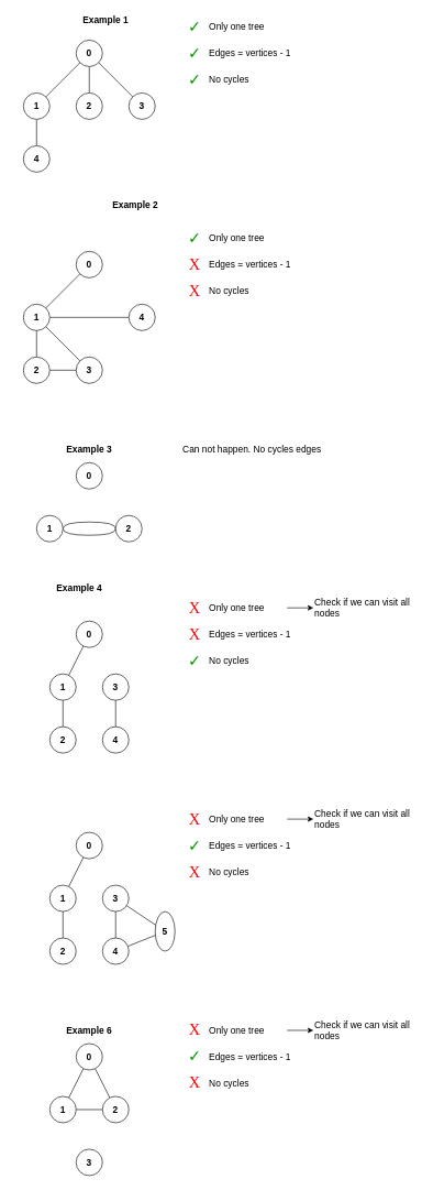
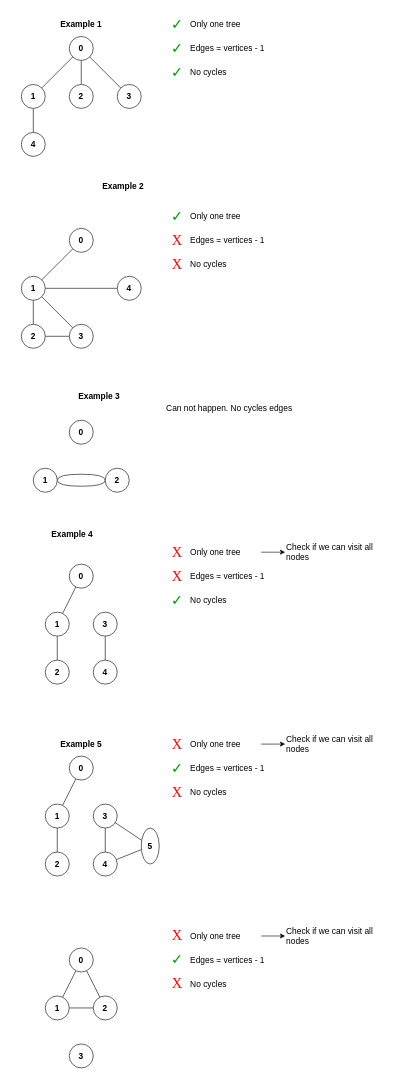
  <mxCell id="0" />
  <mxCell id="1" parent="0" />
  <mxCell id="2" style="rounded=0;orthogonalLoop=1;jettySize=auto;html=1;fontSize=14;endArrow=none;endFill=0;" edge="1" parent="1" source="5" target="7"><mxGeometry relative="1" as="geometry"><mxPoint x="125" y="-30" as="targetPoint" /></mxGeometry></mxCell>
  <mxCell id="3" style="rounded=0;orthogonalLoop=1;jettySize=auto;html=1;fontSize=14;endArrow=none;endFill=0;" edge="1" parent="1" source="5" target="8"><mxGeometry relative="1" as="geometry"><mxPoint x="185" y="160" as="targetPoint" /></mxGeometry></mxCell>
  <mxCell id="4" style="edgeStyle=none;rounded=0;orthogonalLoop=1;jettySize=auto;html=1;fontSize=14;endArrow=none;endFill=0;" edge="1" parent="1" source="5" target="9"><mxGeometry relative="1" as="geometry"><mxPoint x="215" y="120" as="targetPoint" /></mxGeometry></mxCell>
  <mxCell id="5" value="0" style="ellipse;whiteSpace=wrap;html=1;aspect=fixed;fontSize=14;fontStyle=1" vertex="1" parent="1"><mxGeometry x="115" y="60" width="40" height="40" as="geometry" /></mxCell>
  <mxCell id="6" style="edgeStyle=none;rounded=0;orthogonalLoop=1;jettySize=auto;html=1;fontSize=14;endArrow=none;endFill=0;" edge="1" parent="1" source="7" target="10"><mxGeometry relative="1" as="geometry" /></mxCell>
  <mxCell id="7" value="1" style="ellipse;whiteSpace=wrap;html=1;aspect=fixed;fontSize=14;fontStyle=1" vertex="1" parent="1"><mxGeometry x="35" y="140" width="40" height="40" as="geometry" /></mxCell>
  <mxCell id="8" value="2" style="ellipse;whiteSpace=wrap;html=1;aspect=fixed;fontSize=14;fontStyle=1" vertex="1" parent="1"><mxGeometry x="115" y="140" width="40" height="40" as="geometry" /></mxCell>
  <mxCell id="9" value="3" style="ellipse;whiteSpace=wrap;html=1;aspect=fixed;fontSize=14;fontStyle=1" vertex="1" parent="1"><mxGeometry x="195" y="140" width="40" height="40" as="geometry" /></mxCell>
  <mxCell id="10" value="4" style="ellipse;whiteSpace=wrap;html=1;aspect=fixed;fontSize=14;fontStyle=1" vertex="1" parent="1"><mxGeometry x="35" y="220" width="40" height="40" as="geometry" /></mxCell>
- <mxCell id="11" value="Example 1" style="text;html=1;strokeColor=none;fillColor=none;align=center;verticalAlign=middle;whiteSpace=wrap;rounded=0;fontSize=14;fontStyle=1" vertex="1" parent="1"><mxGeometry x="60" y="10" width="200" height="40" as="geometry" /></mxCell>
+ <mxCell id="11" value="Example 1" style="text;html=1;strokeColor=none;fillColor=none;align=center;verticalAlign=middle;whiteSpace=wrap;rounded=0;fontSize=14;fontStyle=1" vertex="1" parent="1"><mxGeometry x="35" y="20" width="200" height="40" as="geometry" /></mxCell>
  <mxCell id="12" style="rounded=0;orthogonalLoop=1;jettySize=auto;html=1;fontSize=14;endArrow=none;endFill=0;" edge="1" parent="1" source="13" target="17"><mxGeometry relative="1" as="geometry"><mxPoint x="45" y="440" as="targetPoint" /></mxGeometry></mxCell>
  <mxCell id="13" value="0" style="ellipse;whiteSpace=wrap;html=1;aspect=fixed;fontSize=14;fontStyle=1" vertex="1" parent="1"><mxGeometry x="115" y="380" width="40" height="40" as="geometry" /></mxCell>
  <mxCell id="14" style="edgeStyle=none;rounded=0;orthogonalLoop=1;jettySize=auto;html=1;fontSize=14;endArrow=none;endFill=0;" edge="1" parent="1" source="17" target="21"><mxGeometry relative="1" as="geometry" /></mxCell>
  <mxCell id="15" style="edgeStyle=none;rounded=0;orthogonalLoop=1;jettySize=auto;html=1;fontSize=14;endArrow=none;endFill=0;" edge="1" parent="1" source="17" target="19"><mxGeometry relative="1" as="geometry" /></mxCell>
  <mxCell id="16" style="edgeStyle=none;rounded=0;orthogonalLoop=1;jettySize=auto;html=1;fontSize=14;endArrow=none;endFill=0;" edge="1" parent="1" source="17" target="18"><mxGeometry relative="1" as="geometry" /></mxCell>
  <mxCell id="17" value="1" style="ellipse;whiteSpace=wrap;html=1;aspect=fixed;fontSize=14;fontStyle=1" vertex="1" parent="1"><mxGeometry x="35" y="460" width="40" height="40" as="geometry" /></mxCell>
  <mxCell id="18" value="4" style="ellipse;whiteSpace=wrap;html=1;aspect=fixed;fontSize=14;fontStyle=1" vertex="1" parent="1"><mxGeometry x="195" y="460" width="40" height="40" as="geometry" /></mxCell>
  <mxCell id="19" value="3" style="ellipse;whiteSpace=wrap;html=1;aspect=fixed;fontSize=14;fontStyle=1" vertex="1" parent="1"><mxGeometry x="115" y="540" width="40" height="40" as="geometry" /></mxCell>
  <mxCell id="20" style="edgeStyle=none;rounded=0;orthogonalLoop=1;jettySize=auto;html=1;fontSize=14;endArrow=none;endFill=0;" edge="1" parent="1" source="21" target="19"><mxGeometry relative="1" as="geometry" /></mxCell>
  <mxCell id="21" value="2" style="ellipse;whiteSpace=wrap;html=1;aspect=fixed;fontSize=14;fontStyle=1" vertex="1" parent="1"><mxGeometry x="35" y="540" width="40" height="40" as="geometry" /></mxCell>
  <mxCell id="22" value="Example 2" style="text;html=1;strokeColor=none;fillColor=none;align=center;verticalAlign=middle;whiteSpace=wrap;rounded=0;fontSize=14;fontStyle=1" vertex="1" parent="1"><mxGeometry x="105" y="290" width="200" height="40" as="geometry" /></mxCell>
  <mxCell id="23" value="&lt;font face=&quot;serif&quot; style=&quot;font-size: 24px;&quot;&gt;✓&lt;/font&gt;" style="text;html=1;strokeColor=none;fillColor=none;align=center;verticalAlign=middle;whiteSpace=wrap;rounded=0;fontSize=24;fontColor=#009900;" vertex="1" parent="1"><mxGeometry x="275" y="20" width="40" height="40" as="geometry" /></mxCell>
  <mxCell id="24" value="Only one tree" style="text;html=1;strokeColor=none;fillColor=none;align=left;verticalAlign=middle;whiteSpace=wrap;rounded=0;fontSize=14;" vertex="1" parent="1"><mxGeometry x="315" y="20" width="160" height="40" as="geometry" /></mxCell>
  <mxCell id="25" value="&lt;font face=&quot;serif&quot; style=&quot;font-size: 24px;&quot;&gt;✓&lt;/font&gt;" style="text;html=1;strokeColor=none;fillColor=none;align=center;verticalAlign=middle;whiteSpace=wrap;rounded=0;fontSize=24;fontColor=#009900;" vertex="1" parent="1"><mxGeometry x="275" y="60" width="40" height="40" as="geometry" /></mxCell>
  <mxCell id="26" value="Edges = vertices - 1" style="text;html=1;strokeColor=none;fillColor=none;align=left;verticalAlign=middle;whiteSpace=wrap;rounded=0;fontSize=14;" vertex="1" parent="1"><mxGeometry x="315" y="60" width="160" height="40" as="geometry" /></mxCell>
  <mxCell id="27" value="&lt;font face=&quot;serif&quot; style=&quot;font-size: 24px;&quot;&gt;✓&lt;/font&gt;" style="text;html=1;strokeColor=none;fillColor=none;align=center;verticalAlign=middle;whiteSpace=wrap;rounded=0;fontSize=24;fontColor=#009900;" vertex="1" parent="1"><mxGeometry x="275" y="100" width="40" height="40" as="geometry" /></mxCell>
  <mxCell id="28" value="No cycles" style="text;html=1;strokeColor=none;fillColor=none;align=left;verticalAlign=middle;whiteSpace=wrap;rounded=0;fontSize=14;" vertex="1" parent="1"><mxGeometry x="315" y="100" width="160" height="40" as="geometry" /></mxCell>
  <mxCell id="29" value="&lt;font face=&quot;serif&quot; style=&quot;font-size: 24px;&quot;&gt;✓&lt;/font&gt;" style="text;html=1;strokeColor=none;fillColor=none;align=center;verticalAlign=middle;whiteSpace=wrap;rounded=0;fontSize=24;fontColor=#009900;" vertex="1" parent="1"><mxGeometry x="275" y="340" width="40" height="40" as="geometry" /></mxCell>
  <mxCell id="30" value="Only one tree" style="text;html=1;strokeColor=none;fillColor=none;align=left;verticalAlign=middle;whiteSpace=wrap;rounded=0;fontSize=14;" vertex="1" parent="1"><mxGeometry x="315" y="340" width="160" height="40" as="geometry" /></mxCell>
  <mxCell id="31" value="&lt;font face=&quot;serif&quot;&gt;X&lt;/font&gt;" style="text;html=1;strokeColor=none;fillColor=none;align=center;verticalAlign=middle;whiteSpace=wrap;rounded=0;fontSize=24;fontColor=#FF0000;" vertex="1" parent="1"><mxGeometry x="275" y="380" width="40" height="40" as="geometry" /></mxCell>
  <mxCell id="32" value="Edges = vertices - 1" style="text;html=1;strokeColor=none;fillColor=none;align=left;verticalAlign=middle;whiteSpace=wrap;rounded=0;fontSize=14;" vertex="1" parent="1"><mxGeometry x="315" y="380" width="160" height="40" as="geometry" /></mxCell>
  <mxCell id="33" value="&lt;font face=&quot;serif&quot; style=&quot;font-size: 24px&quot;&gt;X&lt;/font&gt;" style="text;html=1;strokeColor=none;fillColor=none;align=center;verticalAlign=middle;whiteSpace=wrap;rounded=0;fontSize=24;fontColor=#FF0000;" vertex="1" parent="1"><mxGeometry x="275" y="420" width="40" height="40" as="geometry" /></mxCell>
  <mxCell id="34" value="No cycles" style="text;html=1;strokeColor=none;fillColor=none;align=left;verticalAlign=middle;whiteSpace=wrap;rounded=0;fontSize=14;" vertex="1" parent="1"><mxGeometry x="315" y="420" width="160" height="40" as="geometry" /></mxCell>
  <mxCell id="35" style="rounded=0;orthogonalLoop=1;jettySize=auto;html=1;fontSize=14;entryX=1;entryY=0.5;entryDx=0;entryDy=0;endArrow=none;endFill=0;exitX=0;exitY=0.5;exitDx=0;exitDy=0;edgeStyle=orthogonalEdgeStyle;curved=1;" edge="1" parent="1" source="39" target="38"><mxGeometry relative="1" as="geometry"><mxPoint x="145" y="610" as="targetPoint" /><Array as="points"><mxPoint x="175" y="790" /><mxPoint x="95" y="790" /></Array></mxGeometry></mxCell>
  <mxCell id="36" value="0" style="ellipse;whiteSpace=wrap;html=1;aspect=fixed;fontSize=14;fontStyle=1" vertex="1" parent="1"><mxGeometry x="115" y="700" width="40" height="40" as="geometry" /></mxCell>
  <mxCell id="37" style="edgeStyle=orthogonalEdgeStyle;rounded=0;orthogonalLoop=1;jettySize=auto;html=1;entryX=0;entryY=0.5;entryDx=0;entryDy=0;fontSize=14;endArrow=none;endFill=0;exitX=1;exitY=0.5;exitDx=0;exitDy=0;curved=1;" edge="1" parent="1" source="38" target="39"><mxGeometry relative="1" as="geometry"><Array as="points"><mxPoint x="95" y="810" /><mxPoint x="175" y="810" /></Array></mxGeometry></mxCell>
  <mxCell id="38" value="1" style="ellipse;whiteSpace=wrap;html=1;aspect=fixed;fontSize=14;fontStyle=1" vertex="1" parent="1"><mxGeometry x="55" y="780" width="40" height="40" as="geometry" /></mxCell>
  <mxCell id="39" value="2" style="ellipse;whiteSpace=wrap;html=1;aspect=fixed;fontSize=14;fontStyle=1" vertex="1" parent="1"><mxGeometry x="175" y="780" width="40" height="40" as="geometry" /></mxCell>
- <mxCell id="40" value="Example 3" style="text;html=1;strokeColor=none;fillColor=none;align=center;verticalAlign=middle;whiteSpace=wrap;rounded=0;fontSize=14;fontStyle=1" vertex="1" parent="1"><mxGeometry x="35" y="660" width="200" height="40" as="geometry" /></mxCell>
+ <mxCell id="40" value="Example 3" style="text;html=1;strokeColor=none;fillColor=none;align=center;verticalAlign=middle;whiteSpace=wrap;rounded=0;fontSize=14;fontStyle=1" vertex="1" parent="1"><mxGeometry x="65" y="640" width="200" height="40" as="geometry" /></mxCell>
  <mxCell id="41" value="Can not happen. No cycles edges" style="text;html=1;strokeColor=none;fillColor=none;align=left;verticalAlign=middle;whiteSpace=wrap;rounded=0;fontSize=14;" vertex="1" parent="1"><mxGeometry x="275" y="660" width="240" height="40" as="geometry" /></mxCell>
  <mxCell id="42" style="rounded=0;orthogonalLoop=1;jettySize=auto;html=1;fontSize=14;endArrow=none;endFill=0;" edge="1" parent="1" source="43" target="45"><mxGeometry relative="1" as="geometry"><mxPoint x="65" y="1000" as="targetPoint" /></mxGeometry></mxCell>
  <mxCell id="43" value="0" style="ellipse;whiteSpace=wrap;html=1;aspect=fixed;fontSize=14;fontStyle=1" vertex="1" parent="1"><mxGeometry x="115" y="940" width="40" height="40" as="geometry" /></mxCell>
  <mxCell id="44" style="rounded=0;orthogonalLoop=1;jettySize=auto;html=1;fontSize=24;fontColor=#FF0000;endArrow=none;endFill=0;" edge="1" parent="1" source="45" target="49"><mxGeometry relative="1" as="geometry"><mxPoint x="135" y="1160" as="targetPoint" /></mxGeometry></mxCell>
  <mxCell id="45" value="1" style="ellipse;whiteSpace=wrap;html=1;aspect=fixed;fontSize=14;fontStyle=1" vertex="1" parent="1"><mxGeometry x="75" y="1020" width="40" height="40" as="geometry" /></mxCell>
  <mxCell id="46" style="edgeStyle=none;rounded=0;orthogonalLoop=1;jettySize=auto;html=1;fontSize=24;fontColor=#FF0000;endArrow=none;endFill=0;" edge="1" parent="1" source="47" target="48"><mxGeometry relative="1" as="geometry"><mxPoint x="225" y="1130" as="targetPoint" /></mxGeometry></mxCell>
  <mxCell id="47" value="3" style="ellipse;whiteSpace=wrap;html=1;aspect=fixed;fontSize=14;fontStyle=1" vertex="1" parent="1"><mxGeometry x="155" y="1020" width="40" height="40" as="geometry" /></mxCell>
  <mxCell id="48" value="4" style="ellipse;whiteSpace=wrap;html=1;aspect=fixed;fontSize=14;fontStyle=1" vertex="1" parent="1"><mxGeometry x="155" y="1100" width="40" height="40" as="geometry" /></mxCell>
  <mxCell id="49" value="2" style="ellipse;whiteSpace=wrap;html=1;aspect=fixed;fontSize=14;fontStyle=1" vertex="1" parent="1"><mxGeometry x="75" y="1100" width="40" height="40" as="geometry" /></mxCell>
  <mxCell id="50" value="Example 4" style="text;html=1;strokeColor=none;fillColor=none;align=center;verticalAlign=middle;whiteSpace=wrap;rounded=0;fontSize=14;fontStyle=1" vertex="1" parent="1"><mxGeometry x="20" y="870" width="200" height="40" as="geometry" /></mxCell>
  <mxCell id="51" style="edgeStyle=none;rounded=0;orthogonalLoop=1;jettySize=auto;html=1;fontSize=24;fontColor=#FF0000;endArrow=classic;endFill=1;" edge="1" parent="1" source="52" target="95"><mxGeometry relative="1" as="geometry" /></mxCell>
  <mxCell id="52" value="Only one tree" style="text;html=1;strokeColor=none;fillColor=none;align=left;verticalAlign=middle;whiteSpace=wrap;rounded=0;fontSize=14;" vertex="1" parent="1"><mxGeometry x="315" y="900" width="120" height="40" as="geometry" /></mxCell>
  <mxCell id="53" value="&lt;font face=&quot;serif&quot;&gt;X&lt;/font&gt;" style="text;html=1;strokeColor=none;fillColor=none;align=center;verticalAlign=middle;whiteSpace=wrap;rounded=0;fontSize=24;fontColor=#FF0000;" vertex="1" parent="1"><mxGeometry x="275" y="940" width="40" height="40" as="geometry" /></mxCell>
  <mxCell id="54" value="Edges = vertices - 1" style="text;html=1;strokeColor=none;fillColor=none;align=left;verticalAlign=middle;whiteSpace=wrap;rounded=0;fontSize=14;" vertex="1" parent="1"><mxGeometry x="315" y="940" width="160" height="40" as="geometry" /></mxCell>
  <mxCell id="55" value="No cycles" style="text;html=1;strokeColor=none;fillColor=none;align=left;verticalAlign=middle;whiteSpace=wrap;rounded=0;fontSize=14;" vertex="1" parent="1"><mxGeometry x="315" y="980" width="120" height="40" as="geometry" /></mxCell>
  <mxCell id="56" value="&lt;font face=&quot;serif&quot;&gt;X&lt;/font&gt;" style="text;html=1;strokeColor=none;fillColor=none;align=center;verticalAlign=middle;whiteSpace=wrap;rounded=0;fontSize=24;fontColor=#FF0000;" vertex="1" parent="1"><mxGeometry x="275" y="900" width="40" height="40" as="geometry" /></mxCell>
  <mxCell id="57" value="&lt;font face=&quot;serif&quot; style=&quot;font-size: 24px;&quot;&gt;✓&lt;/font&gt;" style="text;html=1;strokeColor=none;fillColor=none;align=center;verticalAlign=middle;whiteSpace=wrap;rounded=0;fontSize=24;fontColor=#009900;" vertex="1" parent="1"><mxGeometry x="275" y="980" width="40" height="40" as="geometry" /></mxCell>
  <mxCell id="58" style="rounded=0;orthogonalLoop=1;jettySize=auto;html=1;fontSize=14;endArrow=none;endFill=0;" edge="1" parent="1" source="59" target="61"><mxGeometry relative="1" as="geometry"><mxPoint x="65" y="1320" as="targetPoint" /></mxGeometry></mxCell>
  <mxCell id="59" value="0" style="ellipse;whiteSpace=wrap;html=1;aspect=fixed;fontSize=14;fontStyle=1" vertex="1" parent="1"><mxGeometry x="115" y="1260" width="40" height="40" as="geometry" /></mxCell>
  <mxCell id="60" style="rounded=0;orthogonalLoop=1;jettySize=auto;html=1;fontSize=24;fontColor=#FF0000;endArrow=none;endFill=0;" edge="1" parent="1" source="61" target="67"><mxGeometry relative="1" as="geometry"><mxPoint x="135" y="1480" as="targetPoint" /></mxGeometry></mxCell>
  <mxCell id="61" value="1" style="ellipse;whiteSpace=wrap;html=1;aspect=fixed;fontSize=14;fontStyle=1" vertex="1" parent="1"><mxGeometry x="75" y="1340" width="40" height="40" as="geometry" /></mxCell>
  <mxCell id="62" style="edgeStyle=none;rounded=0;orthogonalLoop=1;jettySize=auto;html=1;fontSize=24;fontColor=#FF0000;endArrow=none;endFill=0;" edge="1" parent="1" source="64" target="66"><mxGeometry relative="1" as="geometry"><mxPoint x="225" y="1450" as="targetPoint" /></mxGeometry></mxCell>
  <mxCell id="63" style="edgeStyle=none;rounded=0;orthogonalLoop=1;jettySize=auto;html=1;fontSize=24;fontColor=#FF0000;endArrow=none;endFill=0;" edge="1" parent="1" source="64" target="74"><mxGeometry relative="1" as="geometry" /></mxCell>
  <mxCell id="64" value="3" style="ellipse;whiteSpace=wrap;html=1;aspect=fixed;fontSize=14;fontStyle=1" vertex="1" parent="1"><mxGeometry x="155" y="1340" width="40" height="40" as="geometry" /></mxCell>
  <mxCell id="65" style="edgeStyle=none;rounded=0;orthogonalLoop=1;jettySize=auto;html=1;fontSize=24;fontColor=#FF0000;endArrow=none;endFill=0;" edge="1" parent="1" source="66" target="74"><mxGeometry relative="1" as="geometry" /></mxCell>
  <mxCell id="66" value="4" style="ellipse;whiteSpace=wrap;html=1;aspect=fixed;fontSize=14;fontStyle=1" vertex="1" parent="1"><mxGeometry x="155" y="1420" width="40" height="40" as="geometry" /></mxCell>
  <mxCell id="67" value="2" style="ellipse;whiteSpace=wrap;html=1;aspect=fixed;fontSize=14;fontStyle=1" vertex="1" parent="1"><mxGeometry x="75" y="1420" width="40" height="40" as="geometry" /></mxCell>
+ <mxCell id="68" value="Example 5" style="text;html=1;strokeColor=none;fillColor=none;align=center;verticalAlign=middle;whiteSpace=wrap;rounded=0;fontSize=14;fontStyle=1" vertex="1" parent="1"><mxGeometry x="35" y="1220" width="200" height="40" as="geometry" /></mxCell>
  <mxCell id="69" style="edgeStyle=none;rounded=0;orthogonalLoop=1;jettySize=auto;html=1;fontSize=24;fontColor=#FF0000;endArrow=classic;endFill=1;" edge="1" parent="1" source="70" target="94"><mxGeometry relative="1" as="geometry" /></mxCell>
  <mxCell id="70" value="Only one tree" style="text;html=1;strokeColor=none;fillColor=none;align=left;verticalAlign=middle;whiteSpace=wrap;rounded=0;fontSize=14;" vertex="1" parent="1"><mxGeometry x="315" y="1220" width="120" height="40" as="geometry" /></mxCell>
  <mxCell id="71" value="Edges = vertices - 1" style="text;html=1;strokeColor=none;fillColor=none;align=left;verticalAlign=middle;whiteSpace=wrap;rounded=0;fontSize=14;" vertex="1" parent="1"><mxGeometry x="315" y="1260" width="160" height="40" as="geometry" /></mxCell>
  <mxCell id="72" value="No cycles" style="text;html=1;strokeColor=none;fillColor=none;align=left;verticalAlign=middle;whiteSpace=wrap;rounded=0;fontSize=14;" vertex="1" parent="1"><mxGeometry x="315" y="1300" width="120" height="40" as="geometry" /></mxCell>
  <mxCell id="73" value="&lt;font face=&quot;serif&quot;&gt;X&lt;/font&gt;" style="text;html=1;strokeColor=none;fillColor=none;align=center;verticalAlign=middle;whiteSpace=wrap;rounded=0;fontSize=24;fontColor=#FF0000;" vertex="1" parent="1"><mxGeometry x="275" y="1220" width="40" height="40" as="geometry" /></mxCell>
  <mxCell id="74" value="5" style="ellipse;whiteSpace=wrap;html=1;aspect=fixed;fontSize=14;fontStyle=1" vertex="1" parent="1"><mxGeometry x="235" y="1380" width="30" height="60" as="geometry" /></mxCell>
  <mxCell id="75" value="&lt;font face=&quot;serif&quot; style=&quot;font-size: 24px;&quot;&gt;✓&lt;/font&gt;" style="text;html=1;strokeColor=none;fillColor=none;align=center;verticalAlign=middle;whiteSpace=wrap;rounded=0;fontSize=24;fontColor=#009900;" vertex="1" parent="1"><mxGeometry x="275" y="1260" width="40" height="40" as="geometry" /></mxCell>
  <mxCell id="76" value="&lt;font face=&quot;serif&quot;&gt;X&lt;/font&gt;" style="text;html=1;strokeColor=none;fillColor=none;align=center;verticalAlign=middle;whiteSpace=wrap;rounded=0;fontSize=24;fontColor=#FF0000;" vertex="1" parent="1"><mxGeometry x="275" y="1300" width="40" height="40" as="geometry" /></mxCell>
  <mxCell id="77" style="rounded=0;orthogonalLoop=1;jettySize=auto;html=1;fontSize=14;endArrow=none;endFill=0;" edge="1" parent="1" source="79" target="81"><mxGeometry relative="1" as="geometry"><mxPoint x="65" y="1640" as="targetPoint" /></mxGeometry></mxCell>
  <mxCell id="78" style="edgeStyle=none;rounded=0;orthogonalLoop=1;jettySize=auto;html=1;fontSize=24;fontColor=#FF0000;endArrow=none;endFill=0;" edge="1" parent="1" source="79" target="84"><mxGeometry relative="1" as="geometry" /></mxCell>
  <mxCell id="79" value="0" style="ellipse;whiteSpace=wrap;html=1;aspect=fixed;fontSize=14;fontStyle=1" vertex="1" parent="1"><mxGeometry x="115" y="1580" width="40" height="40" as="geometry" /></mxCell>
  <mxCell id="80" style="rounded=0;orthogonalLoop=1;jettySize=auto;html=1;fontSize=24;fontColor=#FF0000;endArrow=none;endFill=0;" edge="1" parent="1" source="81" target="84"><mxGeometry relative="1" as="geometry"><mxPoint x="135" y="1800" as="targetPoint" /></mxGeometry></mxCell>
  <mxCell id="81" value="1" style="ellipse;whiteSpace=wrap;html=1;aspect=fixed;fontSize=14;fontStyle=1" vertex="1" parent="1"><mxGeometry x="75" y="1660" width="40" height="40" as="geometry" /></mxCell>
  <mxCell id="82" value="3" style="ellipse;whiteSpace=wrap;html=1;aspect=fixed;fontSize=14;fontStyle=1" vertex="1" parent="1"><mxGeometry x="115" y="1740" width="40" height="40" as="geometry" /></mxCell>
  <mxCell id="83" style="edgeStyle=none;rounded=0;orthogonalLoop=1;jettySize=auto;html=1;fontSize=24;fontColor=#FF0000;endArrow=none;endFill=0;" edge="1" parent="1"><mxGeometry relative="1" as="geometry"><mxPoint x="237.111" y="1728.944" as="targetPoint" /></mxGeometry></mxCell>
  <mxCell id="84" value="2" style="ellipse;whiteSpace=wrap;html=1;aspect=fixed;fontSize=14;fontStyle=1" vertex="1" parent="1"><mxGeometry x="155" y="1660" width="40" height="40" as="geometry" /></mxCell>
- <mxCell id="85" value="Example 6" style="text;html=1;strokeColor=none;fillColor=none;align=center;verticalAlign=middle;whiteSpace=wrap;rounded=0;fontSize=14;fontStyle=1" vertex="1" parent="1"><mxGeometry x="35" y="1540" width="200" height="40" as="geometry" /></mxCell>
  <mxCell id="86" style="edgeStyle=none;rounded=0;orthogonalLoop=1;jettySize=auto;html=1;fontSize=24;fontColor=#FF0000;endArrow=classic;endFill=1;" edge="1" parent="1" source="87" target="93"><mxGeometry relative="1" as="geometry" /></mxCell>
  <mxCell id="87" value="Only one tree" style="text;html=1;strokeColor=none;fillColor=none;align=left;verticalAlign=middle;whiteSpace=wrap;rounded=0;fontSize=14;" vertex="1" parent="1"><mxGeometry x="315" y="1540" width="120" height="40" as="geometry" /></mxCell>
  <mxCell id="88" value="Edges = vertices - 1" style="text;html=1;strokeColor=none;fillColor=none;align=left;verticalAlign=middle;whiteSpace=wrap;rounded=0;fontSize=14;" vertex="1" parent="1"><mxGeometry x="315" y="1580" width="160" height="40" as="geometry" /></mxCell>
  <mxCell id="89" value="No cycles" style="text;html=1;strokeColor=none;fillColor=none;align=left;verticalAlign=middle;whiteSpace=wrap;rounded=0;fontSize=14;" vertex="1" parent="1"><mxGeometry x="315" y="1620" width="120" height="40" as="geometry" /></mxCell>
  <mxCell id="90" value="&lt;font face=&quot;serif&quot;&gt;X&lt;/font&gt;" style="text;html=1;strokeColor=none;fillColor=none;align=center;verticalAlign=middle;whiteSpace=wrap;rounded=0;fontSize=24;fontColor=#FF0000;" vertex="1" parent="1"><mxGeometry x="275" y="1540" width="40" height="40" as="geometry" /></mxCell>
  <mxCell id="91" value="&lt;font face=&quot;serif&quot; style=&quot;font-size: 24px;&quot;&gt;✓&lt;/font&gt;" style="text;html=1;strokeColor=none;fillColor=none;align=center;verticalAlign=middle;whiteSpace=wrap;rounded=0;fontSize=24;fontColor=#009900;" vertex="1" parent="1"><mxGeometry x="275" y="1580" width="40" height="40" as="geometry" /></mxCell>
  <mxCell id="92" value="&lt;font face=&quot;serif&quot;&gt;X&lt;/font&gt;" style="text;html=1;strokeColor=none;fillColor=none;align=center;verticalAlign=middle;whiteSpace=wrap;rounded=0;fontSize=24;fontColor=#FF0000;" vertex="1" parent="1"><mxGeometry x="275" y="1620" width="40" height="40" as="geometry" /></mxCell>
  <mxCell id="93" value="Check if we can visit all nodes" style="text;html=1;strokeColor=none;fillColor=none;align=left;verticalAlign=middle;whiteSpace=wrap;rounded=0;fontSize=14;" vertex="1" parent="1"><mxGeometry x="475" y="1540" width="160" height="40" as="geometry" /></mxCell>
  <mxCell id="94" value="Check if we can visit all nodes" style="text;html=1;strokeColor=none;fillColor=none;align=left;verticalAlign=middle;whiteSpace=wrap;rounded=0;fontSize=14;" vertex="1" parent="1"><mxGeometry x="475" y="1220" width="160" height="40" as="geometry" /></mxCell>
  <mxCell id="95" value="Check if we can visit all nodes" style="text;html=1;strokeColor=none;fillColor=none;align=left;verticalAlign=middle;whiteSpace=wrap;rounded=0;fontSize=14;" vertex="1" parent="1"><mxGeometry x="475" y="900" width="160" height="40" as="geometry" /></mxCell>
